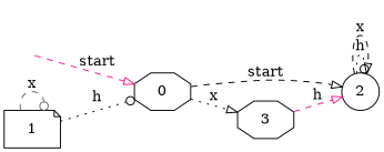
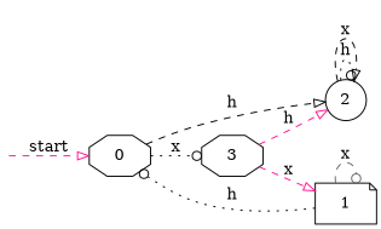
  digraph {
    rankdir=LR
    node [shape=octagon]
    edge [arrowhead=onormal color=black style=dashed]
    __start [shape=point style=invis]
    0
    2 [shape=circle]
    3
    1 [shape=note]
    __start -> 0 [color=deeppink label=start]
-   0 -> 2 [label=start]
-   0 -> 3 [label=x style=dotted]
+   0 -> 2 [label=h]
+   0 -> 3 [arrowhead=odot label=x style=dotted]
    2 -> 2 [arrowhead=odot label=h style=dotted]
    2 -> 2 [label=x]
    3 -> 2 [color=deeppink label=h]
+   3 -> 1 [color=deeppink label=x]
    1 -> 0 [arrowhead=odot label=h style=dotted]
    1 -> 1 [arrowhead=odot color=gray40 label=x]
  }
